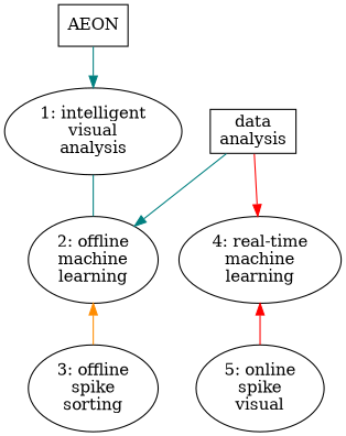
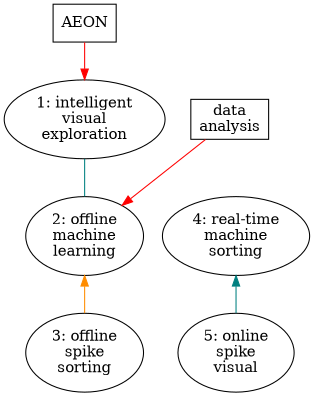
  digraph {
    edge [color=teal]
-   n1 [label=<<FONT COLOR="BLACK">1: intelligent<br/>visual<br/>analysis</FONT>>]
+   n1 [label=<<FONT COLOR="BLACK">1: intelligent<br/>visual<br/>exploration</FONT>>]
    n2 [label=<<FONT COLOR="BLACK">data<br/>analysis</FONT>> shape=box]
    n3 [label=<<FONT COLOR="BLACK">3: offline<br/>spike<br/>sorting</FONT>>]
    n4 [label=<<FONT COLOR="BLACK">5: online<br/>spike<br/>visual</FONT>>]
    n5 [label=<<FONT COLOR="BLACK">2: offline<br/>machine<br/>learning</FONT>>]
-   n6 [label=<<FONT COLOR="BLACK">4: real-time<br/>machine<br/>learning</FONT>>]
+   n6 [label=<<FONT COLOR="BLACK">4: real-time<br/>machine<br/>sorting</FONT>>]
    n7 [label=<<FONT COLOR="BLACK">AEON</FONT>> shape=box]
    subgraph sub_1 {
      rank=same
      n1
      n2
    }
    subgraph sub_2 {
      rank=sink
      n3
      n4
    }
    n1 -> n5 [dir=none]
-   n2 -> n5
-   n2 -> n6 [color=red]
+   n2 -> n5 [color=red]
    n3 -> n5 [color=darkorange]
-   n4 -> n6 [color=red]
-   n7 -> n1
+   n4 -> n6
+   n7 -> n1 [color=red]
  }
